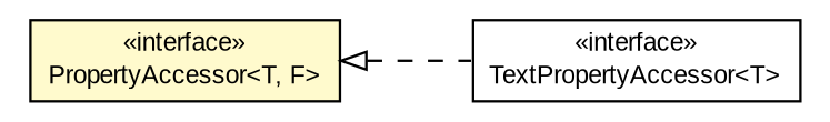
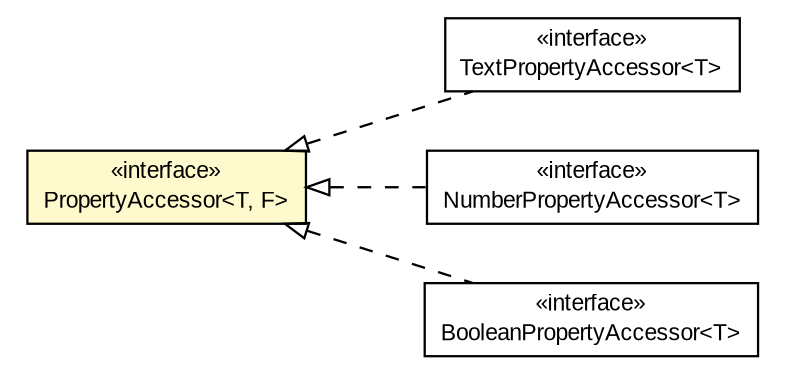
  digraph {
    nodesep=0.25
    rankdir=LR
    ranksep=0.5
    node [fontcolor=black fontname=arial fontsize=10.0 shape=plaintext]
    edge [arrowtail=empty dir=back fontname=arial fontsize=10 headport=p labelfontname=arial labelfontsize=10 style=dashed tailport=p]
    n1 [label=<<table title="org.turbogwt.mvp.databind.property.TextPropertyAccessor" border="0" cellborder="1" cellspacing="0" cellpadding="2" port="p" href="./TextPropertyAccessor.html"> 		<tr><td><table border="0" cellspacing="0" cellpadding="1"> <tr><td align="center" balign="center"> &#171;interface&#187; </td></tr> <tr><td align="center" balign="center"> TextPropertyAccessor&lt;T&gt; </td></tr> 		</table></td></tr> 		</table>>]
    n2 [label=<<table title="org.turbogwt.mvp.databind.property.PropertyAccessor" border="0" cellborder="1" cellspacing="0" cellpadding="2" port="p" bgcolor="lemonChiffon" href="./PropertyAccessor.html"> 		<tr><td><table border="0" cellspacing="0" cellpadding="1"> <tr><td align="center" balign="center"> &#171;interface&#187; </td></tr> <tr><td align="center" balign="center"> PropertyAccessor&lt;T, F&gt; </td></tr> 		</table></td></tr> 		</table>>]
+   n3 [label=<<table title="org.turbogwt.mvp.databind.property.NumberPropertyAccessor" border="0" cellborder="1" cellspacing="0" cellpadding="2" port="p" href="./NumberPropertyAccessor.html"> 		<tr><td><table border="0" cellspacing="0" cellpadding="1"> <tr><td align="center" balign="center"> &#171;interface&#187; </td></tr> <tr><td align="center" balign="center"> NumberPropertyAccessor&lt;T&gt; </td></tr> 		</table></td></tr> 		</table>>]
+   n4 [label=<<table title="org.turbogwt.mvp.databind.property.BooleanPropertyAccessor" border="0" cellborder="1" cellspacing="0" cellpadding="2" port="p" href="./BooleanPropertyAccessor.html"> 		<tr><td><table border="0" cellspacing="0" cellpadding="1"> <tr><td align="center" balign="center"> &#171;interface&#187; </td></tr> <tr><td align="center" balign="center"> BooleanPropertyAccessor&lt;T&gt; </td></tr> 		</table></td></tr> 		</table>>]
    n2 -> n1
+   n2 -> n3
+   n2 -> n4
  }
